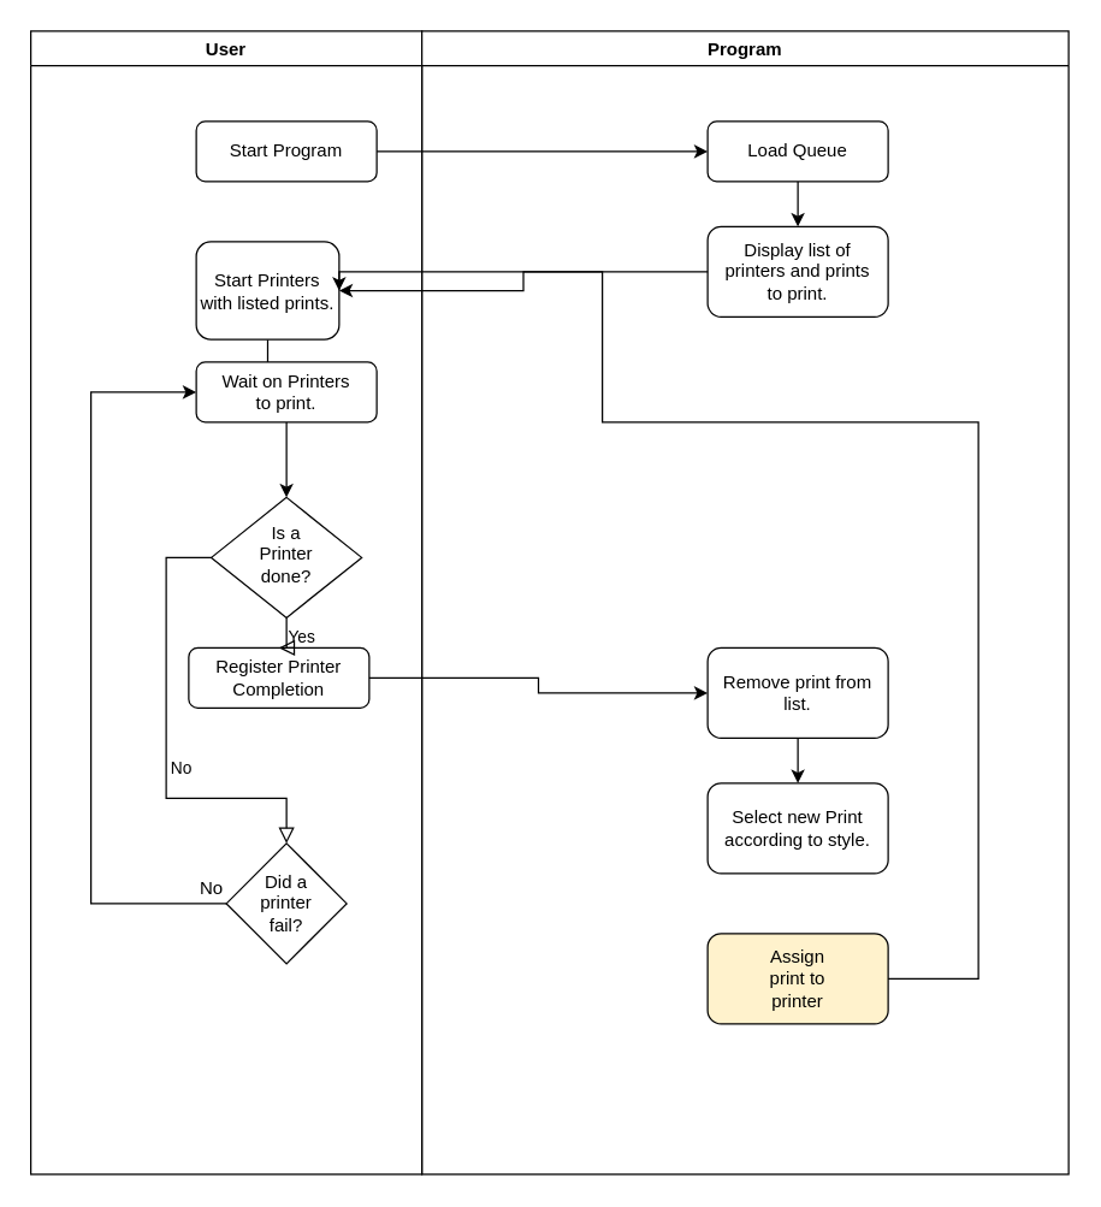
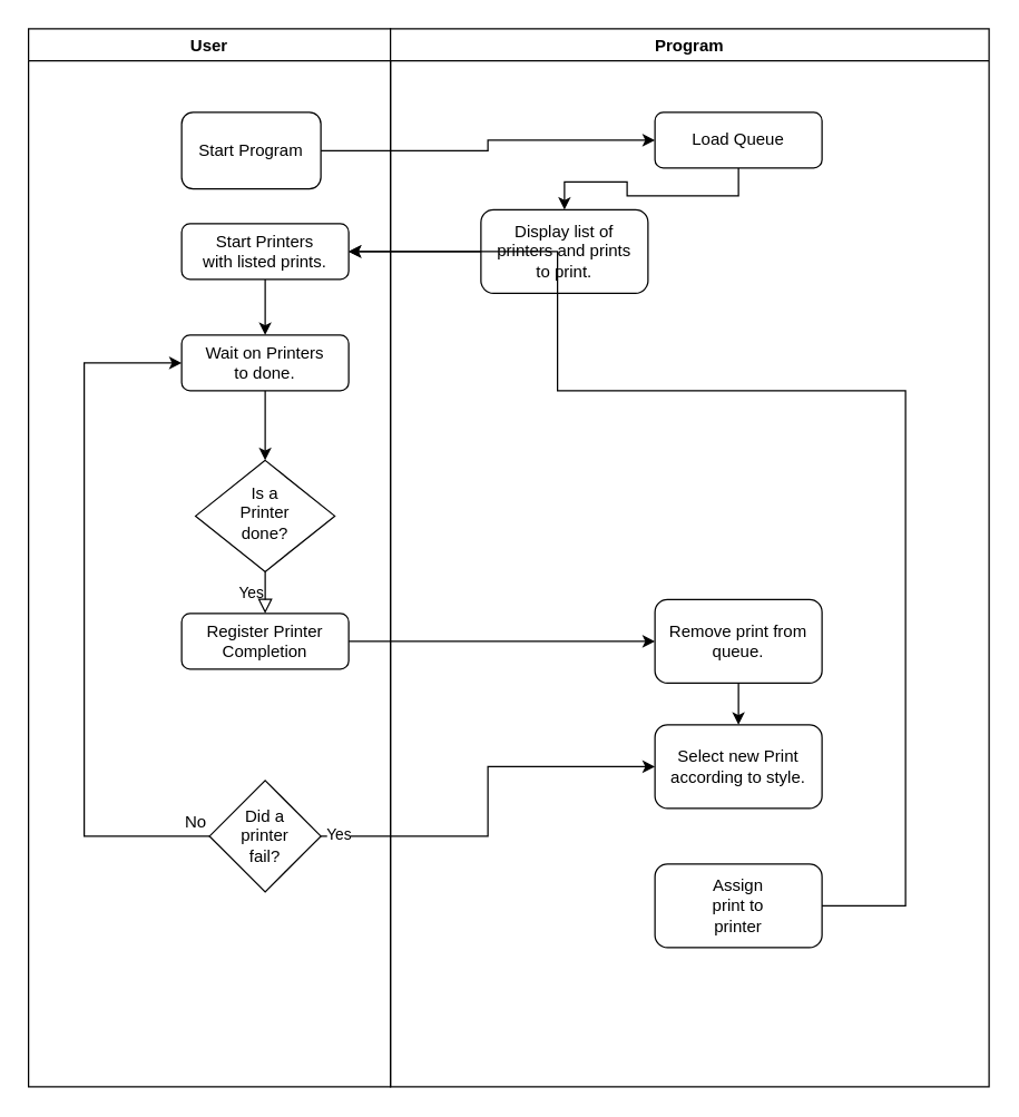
  <mxCell id="0" />
  <mxCell id="1" parent="0" />
  <mxCell id="2" value="User" style="swimlane;" vertex="1" parent="1"><mxGeometry x="20" y="20" width="260" height="760" as="geometry" /></mxCell>
- <mxCell id="3" value="Start Program" style="rounded=1;whiteSpace=wrap;html=1;fontSize=12;glass=0;strokeWidth=1;shadow=0;" parent="2" vertex="1"><mxGeometry x="110" y="60" width="120" height="40" as="geometry" /></mxCell>
+ <mxCell id="3" value="Start Program" style="rounded=1;whiteSpace=wrap;html=1;fontSize=12;glass=0;strokeWidth=1;shadow=0;" parent="2" vertex="1"><mxGeometry x="110" y="60" width="100" height="55" as="geometry" /></mxCell>
  <mxCell id="4" style="edgeStyle=orthogonalEdgeStyle;rounded=0;orthogonalLoop=1;jettySize=auto;html=1;" edge="1" parent="2" source="5" target="8"><mxGeometry relative="1" as="geometry" /></mxCell>
- <mxCell id="5" value="&lt;div&gt;Start Printers&lt;/div&gt;&lt;div&gt;with listed prints.&lt;br&gt;&lt;/div&gt;" style="rounded=1;whiteSpace=wrap;html=1;fontSize=12;glass=0;strokeWidth=1;shadow=0;" parent="2" vertex="1"><mxGeometry x="110" y="140" width="95" height="65" as="geometry" /></mxCell>
+ <mxCell id="5" value="&lt;div&gt;Start Printers&lt;/div&gt;&lt;div&gt;with listed prints.&lt;br&gt;&lt;/div&gt;" style="rounded=1;whiteSpace=wrap;html=1;fontSize=12;glass=0;strokeWidth=1;shadow=0;" parent="2" vertex="1"><mxGeometry x="110" y="140" width="120" height="40" as="geometry" /></mxCell>
  <mxCell id="6" value="&lt;div&gt;Is a &lt;br&gt;&lt;/div&gt;&lt;div&gt;Printer&lt;/div&gt;&lt;div&gt;done?&lt;br&gt;&lt;/div&gt;" style="rhombus;whiteSpace=wrap;html=1;shadow=0;fontFamily=Helvetica;fontSize=12;align=center;strokeWidth=1;spacing=6;spacingTop=-4;" parent="2" vertex="1"><mxGeometry x="120" y="310" width="100" height="80" as="geometry" /></mxCell>
  <mxCell id="7" style="edgeStyle=orthogonalEdgeStyle;rounded=0;orthogonalLoop=1;jettySize=auto;html=1;entryX=0.5;entryY=0;entryDx=0;entryDy=0;" edge="1" parent="2" source="8" target="6"><mxGeometry relative="1" as="geometry" /></mxCell>
- <mxCell id="8" value="&lt;div&gt;Wait on Printers &lt;br&gt;&lt;/div&gt;&lt;div&gt;to print.&lt;/div&gt;" style="rounded=1;whiteSpace=wrap;html=1;" vertex="1" parent="2"><mxGeometry x="110" y="220" width="120" height="40" as="geometry" /></mxCell>
- <mxCell id="9" value="No" style="rounded=0;html=1;jettySize=auto;orthogonalLoop=1;fontSize=11;endArrow=block;endFill=0;endSize=8;strokeWidth=1;shadow=0;labelBackgroundColor=none;edgeStyle=orthogonalEdgeStyle;entryX=0.5;entryY=0;entryDx=0;entryDy=0;" parent="2" source="6" target="13" edge="1"><mxGeometry x="0.333" y="20" relative="1" as="geometry"><mxPoint as="offset" /><Array as="points"><mxPoint x="90" y="350" /><mxPoint x="90" y="510" /><mxPoint x="170" y="510" /></Array></mxGeometry></mxCell>
- <mxCell id="10" value="Register Printer Completion" style="rounded=1;whiteSpace=wrap;html=1;fontSize=12;glass=0;strokeWidth=1;shadow=0;" parent="2" vertex="1"><mxGeometry x="105" y="410" width="120" height="40" as="geometry" /></mxCell>
+ <mxCell id="8" value="&lt;div&gt;Wait on Printers &lt;br&gt;&lt;/div&gt;&lt;div&gt;to done.&lt;/div&gt;" style="rounded=1;whiteSpace=wrap;html=1;" vertex="1" parent="2"><mxGeometry x="110" y="220" width="120" height="40" as="geometry" /></mxCell>
+ <mxCell id="10" value="Register Printer Completion" style="rounded=1;whiteSpace=wrap;html=1;fontSize=12;glass=0;strokeWidth=1;shadow=0;" parent="2" vertex="1"><mxGeometry x="110" y="420" width="120" height="40" as="geometry" /></mxCell>
  <mxCell id="11" value="Yes" style="edgeStyle=orthogonalEdgeStyle;rounded=0;html=1;jettySize=auto;orthogonalLoop=1;fontSize=11;endArrow=block;endFill=0;endSize=8;strokeWidth=1;shadow=0;labelBackgroundColor=none;" parent="2" source="6" target="10" edge="1"><mxGeometry y="10" relative="1" as="geometry"><mxPoint as="offset" /></mxGeometry></mxCell>
  <mxCell id="12" style="edgeStyle=orthogonalEdgeStyle;rounded=0;orthogonalLoop=1;jettySize=auto;html=1;exitX=0;exitY=0.5;exitDx=0;exitDy=0;entryX=0;entryY=0.5;entryDx=0;entryDy=0;" edge="1" parent="2" source="13" target="8"><mxGeometry relative="1" as="geometry"><Array as="points"><mxPoint x="40" y="580" /><mxPoint x="40" y="240" /></Array></mxGeometry></mxCell>
  <mxCell id="13" value="&lt;div&gt;Did a &lt;br&gt;&lt;/div&gt;&lt;div&gt;printer &lt;br&gt;&lt;/div&gt;&lt;div&gt;fail?&lt;/div&gt;" style="rhombus;whiteSpace=wrap;html=1;" vertex="1" parent="2"><mxGeometry x="130" y="540" width="80" height="80" as="geometry" /></mxCell>
  <mxCell id="14" value="Program" style="swimlane;" vertex="1" parent="1"><mxGeometry x="280" y="20" width="430" height="760" as="geometry" /></mxCell>
  <mxCell id="15" style="edgeStyle=orthogonalEdgeStyle;rounded=0;orthogonalLoop=1;jettySize=auto;html=1;exitX=0.5;exitY=1;exitDx=0;exitDy=0;entryX=0.5;entryY=0;entryDx=0;entryDy=0;" edge="1" parent="14" source="16" target="17"><mxGeometry relative="1" as="geometry" /></mxCell>
  <mxCell id="16" value="&lt;div&gt;Load Queue&lt;/div&gt;" style="rounded=1;whiteSpace=wrap;html=1;" vertex="1" parent="14"><mxGeometry x="190" y="60" width="120" height="40" as="geometry" /></mxCell>
- <mxCell id="17" value="&lt;div&gt;Display list of&lt;/div&gt;&lt;div&gt;printers and prints&lt;/div&gt;&lt;div&gt;to print.&lt;/div&gt;" style="rounded=1;whiteSpace=wrap;html=1;" vertex="1" parent="14"><mxGeometry x="190" y="130" width="120" height="60" as="geometry" /></mxCell>
+ <mxCell id="17" value="&lt;div&gt;Display list of&lt;/div&gt;&lt;div&gt;printers and prints&lt;/div&gt;&lt;div&gt;to print.&lt;/div&gt;" style="rounded=1;whiteSpace=wrap;html=1;" vertex="1" parent="14"><mxGeometry x="65" y="130" width="120" height="60" as="geometry" /></mxCell>
  <mxCell id="18" style="edgeStyle=orthogonalEdgeStyle;rounded=0;orthogonalLoop=1;jettySize=auto;html=1;" edge="1" parent="14" source="19" target="20"><mxGeometry relative="1" as="geometry" /></mxCell>
- <mxCell id="19" value="Remove print from list." style="rounded=1;whiteSpace=wrap;html=1;" vertex="1" parent="14"><mxGeometry x="190" y="410" width="120" height="60" as="geometry" /></mxCell>
+ <mxCell id="19" value="Remove print from queue." style="rounded=1;whiteSpace=wrap;html=1;" vertex="1" parent="14"><mxGeometry x="190" y="410" width="120" height="60" as="geometry" /></mxCell>
  <mxCell id="20" value="Select new Print according to style." style="rounded=1;whiteSpace=wrap;html=1;" vertex="1" parent="14"><mxGeometry x="190" y="500" width="120" height="60" as="geometry" /></mxCell>
- <mxCell id="21" value="&lt;div&gt;Assign&lt;/div&gt;&lt;div&gt;print to&lt;/div&gt;&lt;div&gt;printer&lt;/div&gt;" style="rounded=1;whiteSpace=wrap;html=1;fillColor=#fff2cc;" vertex="1" parent="14"><mxGeometry x="190" y="600" width="120" height="60" as="geometry" /></mxCell>
+ <mxCell id="21" value="&lt;div&gt;Assign&lt;/div&gt;&lt;div&gt;print to&lt;/div&gt;&lt;div&gt;printer&lt;/div&gt;" style="rounded=1;whiteSpace=wrap;html=1;" vertex="1" parent="14"><mxGeometry x="190" y="600" width="120" height="60" as="geometry" /></mxCell>
  <mxCell id="22" style="edgeStyle=orthogonalEdgeStyle;rounded=0;orthogonalLoop=1;jettySize=auto;html=1;entryX=1;entryY=0.5;entryDx=0;entryDy=0;" edge="1" parent="1" source="17" target="5"><mxGeometry relative="1" as="geometry"><mxPoint x="240" y="180" as="targetPoint" /></mxGeometry></mxCell>
  <mxCell id="23" style="edgeStyle=orthogonalEdgeStyle;rounded=0;orthogonalLoop=1;jettySize=auto;html=1;" edge="1" parent="1" source="3" target="16"><mxGeometry relative="1" as="geometry" /></mxCell>
  <mxCell id="24" value="No" style="text;html=1;align=center;verticalAlign=middle;resizable=0;points=[];autosize=1;strokeColor=none;" vertex="1" parent="1"><mxGeometry x="125" y="580" width="30" height="20" as="geometry" /></mxCell>
  <mxCell id="25" style="edgeStyle=orthogonalEdgeStyle;rounded=0;orthogonalLoop=1;jettySize=auto;html=1;entryX=0;entryY=0.5;entryDx=0;entryDy=0;" edge="1" parent="1" source="10" target="19"><mxGeometry relative="1" as="geometry" /></mxCell>
  <mxCell id="26" style="edgeStyle=orthogonalEdgeStyle;rounded=0;orthogonalLoop=1;jettySize=auto;html=1;entryX=1;entryY=0.5;entryDx=0;entryDy=0;exitX=1;exitY=0.5;exitDx=0;exitDy=0;" edge="1" parent="1" source="21" target="5"><mxGeometry relative="1" as="geometry"><Array as="points"><mxPoint x="650" y="650" /><mxPoint x="650" y="280" /><mxPoint x="400" y="280" /><mxPoint x="400" y="180" /></Array></mxGeometry></mxCell>
+ <mxCell id="27" style="edgeStyle=orthogonalEdgeStyle;rounded=0;orthogonalLoop=1;jettySize=auto;html=1;" edge="1" parent="1" source="13" target="20"><mxGeometry relative="1" as="geometry" /></mxCell>
+ <mxCell id="28" value="Yes" style="edgeLabel;html=1;align=center;verticalAlign=middle;resizable=0;points=[];" vertex="1" connectable="0" parent="27"><mxGeometry x="-0.917" y="2" relative="1" as="geometry"><mxPoint as="offset" /></mxGeometry></mxCell>
